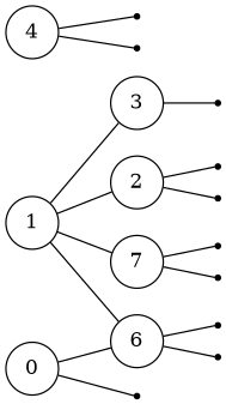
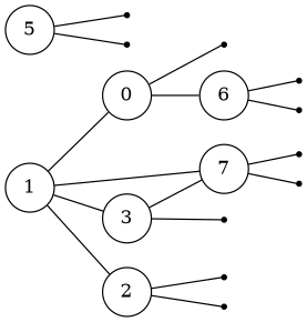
  digraph {
    rankdir=LR
    node [shape=point]
    edge [arrowhead=none arrowtail=none]
    n1 [label=1 shape=circle width=0.1]
    n2 [label=0 shape=circle width=0.1]
    n3 [label=3 shape=circle width=0.1]
    n4 [label=2 shape=circle width=0.1]
    n5 [label=7 shape=circle width=0.1]
    treeimplementationSchroderTreeImpl1540e19d
    n7 [label=6 shape=circle width=0.1]
    treeimplementationSchroderTreeImpl135fbaa4
-   n9 [label=4 shape=circle width=0.1]
+   n9 [label=5 shape=circle width=0.1]
    treeimplementationSchroderTreeImpl2503dbd3
    treeimplementationSchroderTreeImpl4b67cf4d
    treeimplementationSchroderTreeImpl7ea987ac
    treeimplementationSchroderTreeImpl12a3a380
    treeimplementationSchroderTreeImpl14ae5a5
    treeimplementationSchroderTreeImpl7f31245a
    treeimplementationSchroderTreeImpl45ee12a7
    treeimplementationSchroderTreeImpl330bedb4
-   n1 -> n7
+   n1 -> n2
    n1 -> n3
    n1 -> n4
    n1 -> n5
    n2 -> treeimplementationSchroderTreeImpl1540e19d
    n2 -> n7
+   n3 -> n5
    n3 -> treeimplementationSchroderTreeImpl135fbaa4
    n4 -> treeimplementationSchroderTreeImpl7ea987ac
    n4 -> treeimplementationSchroderTreeImpl12a3a380
    n5 -> treeimplementationSchroderTreeImpl45ee12a7
    n5 -> treeimplementationSchroderTreeImpl330bedb4
    n7 -> treeimplementationSchroderTreeImpl14ae5a5
    n7 -> treeimplementationSchroderTreeImpl7f31245a
    n9 -> treeimplementationSchroderTreeImpl2503dbd3
    n9 -> treeimplementationSchroderTreeImpl4b67cf4d
  }
